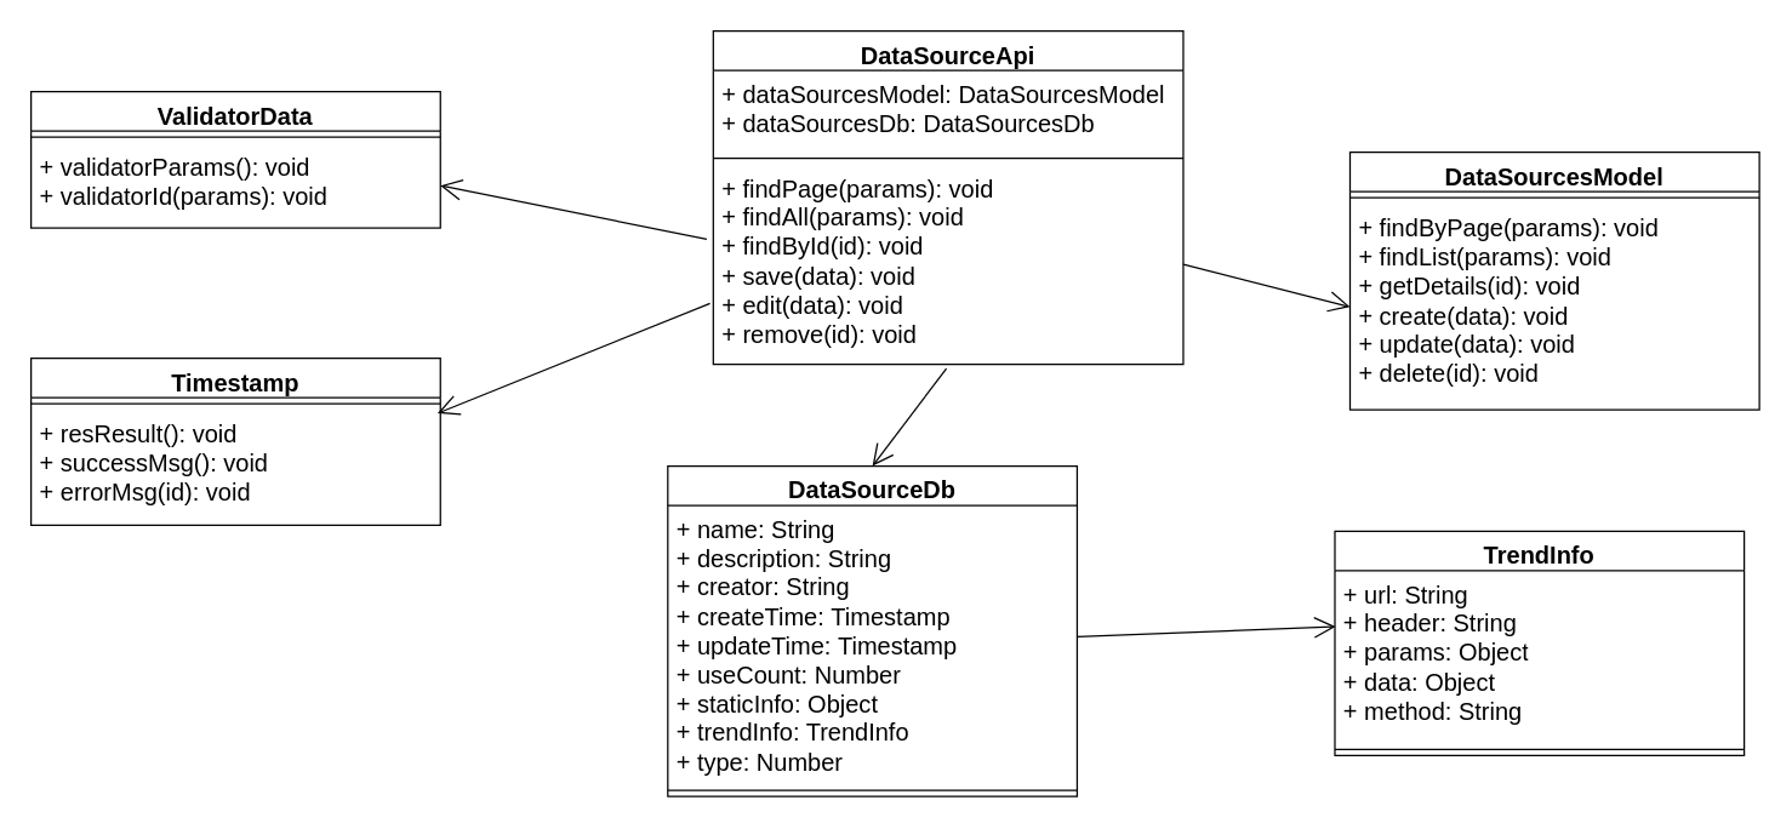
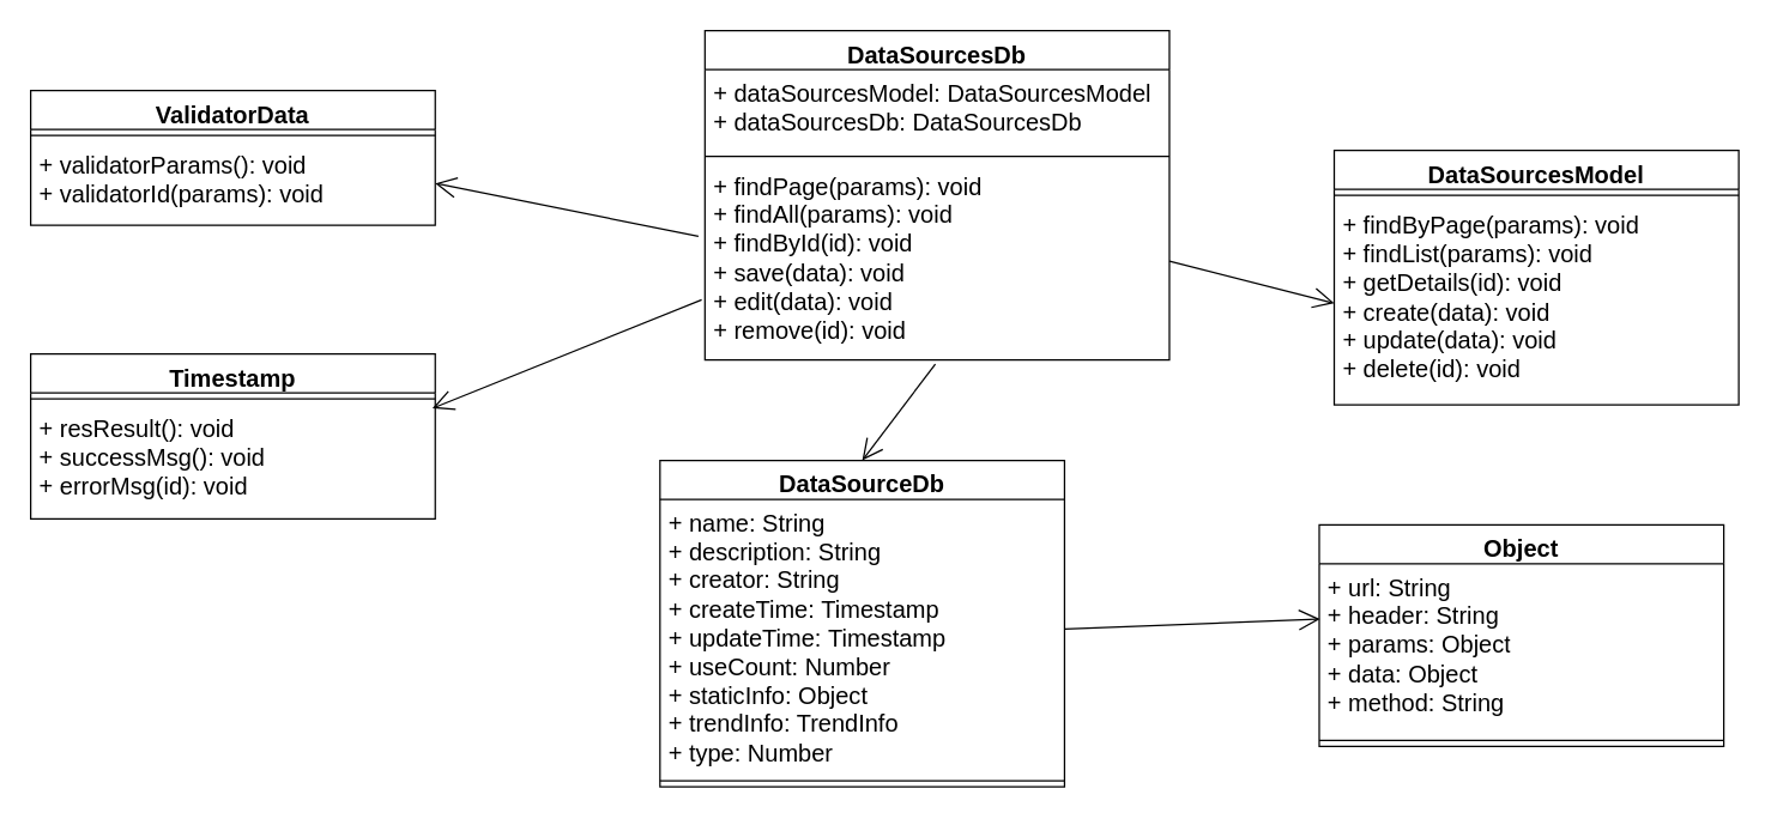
  <mxCell id="0" />
  <mxCell id="1" parent="0" />
- <mxCell id="2" value="DataSourceApi" style="swimlane;fontStyle=1;align=center;verticalAlign=top;childLayout=stackLayout;horizontal=1;startSize=26;horizontalStack=0;resizeParent=1;resizeParentMax=0;resizeLast=0;collapsible=1;marginBottom=0;whiteSpace=wrap;html=1;fontSize=16;" parent="1" vertex="1"><mxGeometry x="470" y="20" width="310" height="220" as="geometry" /></mxCell>
+ <mxCell id="2" value="DataSourcesDb" style="swimlane;fontStyle=1;align=center;verticalAlign=top;childLayout=stackLayout;horizontal=1;startSize=26;horizontalStack=0;resizeParent=1;resizeParentMax=0;resizeLast=0;collapsible=1;marginBottom=0;whiteSpace=wrap;html=1;fontSize=16;" parent="1" vertex="1"><mxGeometry x="470" y="20" width="310" height="220" as="geometry" /></mxCell>
  <mxCell id="3" value="+ dataSourcesModel: DataSourcesModel&lt;br style=&quot;font-size: 16px;&quot;&gt;+ dataSourcesDb: DataSourcesDb" style="text;strokeColor=none;fillColor=none;align=left;verticalAlign=top;spacingLeft=4;spacingRight=4;overflow=hidden;rotatable=0;points=[[0,0.5],[1,0.5]];portConstraint=eastwest;whiteSpace=wrap;html=1;fontSize=16;" parent="2" vertex="1"><mxGeometry y="26" width="310" height="54" as="geometry" /></mxCell>
  <mxCell id="4" value="" style="line;strokeWidth=1;fillColor=none;align=left;verticalAlign=middle;spacingTop=-1;spacingLeft=3;spacingRight=3;rotatable=0;labelPosition=right;points=[];portConstraint=eastwest;strokeColor=inherit;fontSize=16;" parent="2" vertex="1"><mxGeometry y="80" width="310" height="8" as="geometry" /></mxCell>
  <mxCell id="5" value="+ findPage(params): void&lt;br style=&quot;font-size: 16px;&quot;&gt;+ findAll(params): void&lt;br style=&quot;font-size: 16px;&quot;&gt;+ findById(id): void&lt;br style=&quot;font-size: 16px;&quot;&gt;+ save(data): void&lt;br style=&quot;font-size: 16px;&quot;&gt;+ edit(data): void&lt;br style=&quot;font-size: 16px;&quot;&gt;+ remove(id): void" style="text;strokeColor=none;fillColor=none;align=left;verticalAlign=top;spacingLeft=4;spacingRight=4;overflow=hidden;rotatable=0;points=[[0,0.5],[1,0.5]];portConstraint=eastwest;whiteSpace=wrap;html=1;fontSize=16;" parent="2" vertex="1"><mxGeometry y="88" width="310" height="132" as="geometry" /></mxCell>
  <mxCell id="6" value="DataSourcesModel" style="swimlane;fontStyle=1;align=center;verticalAlign=top;childLayout=stackLayout;horizontal=1;startSize=26;horizontalStack=0;resizeParent=1;resizeParentMax=0;resizeLast=0;collapsible=1;marginBottom=0;whiteSpace=wrap;html=1;fontSize=16;" parent="1" vertex="1"><mxGeometry x="890" y="100" width="270" height="170" as="geometry" /></mxCell>
  <mxCell id="7" value="" style="line;strokeWidth=1;fillColor=none;align=left;verticalAlign=middle;spacingTop=-1;spacingLeft=3;spacingRight=3;rotatable=0;labelPosition=right;points=[];portConstraint=eastwest;strokeColor=inherit;fontSize=16;" parent="6" vertex="1"><mxGeometry y="26" width="270" height="8" as="geometry" /></mxCell>
  <mxCell id="8" value="+ findByPage(params): void&lt;br style=&quot;font-size: 16px;&quot;&gt;+ findList(params): void&lt;br style=&quot;font-size: 16px;&quot;&gt;+ getDetails(id): void&lt;br style=&quot;font-size: 16px;&quot;&gt;+ create(data): void&lt;br style=&quot;font-size: 16px;&quot;&gt;+ update(data): void&lt;br style=&quot;font-size: 16px;&quot;&gt;+ delete(id): void" style="text;strokeColor=none;fillColor=none;align=left;verticalAlign=top;spacingLeft=4;spacingRight=4;overflow=hidden;rotatable=0;points=[[0,0.5],[1,0.5]];portConstraint=eastwest;whiteSpace=wrap;html=1;fontSize=16;" parent="6" vertex="1"><mxGeometry y="34" width="270" height="136" as="geometry" /></mxCell>
  <mxCell id="9" value="DataSourceDb" style="swimlane;fontStyle=1;align=center;verticalAlign=top;childLayout=stackLayout;horizontal=1;startSize=26;horizontalStack=0;resizeParent=1;resizeParentMax=0;resizeLast=0;collapsible=1;marginBottom=0;whiteSpace=wrap;html=1;fontSize=16;" parent="1" vertex="1"><mxGeometry x="440" y="307" width="270" height="218" as="geometry" /></mxCell>
  <mxCell id="10" value="+ name: String&lt;br style=&quot;font-size: 16px;&quot;&gt;+&amp;nbsp;description: String&lt;br style=&quot;font-size: 16px;&quot;&gt;+ creator: String&lt;br style=&quot;font-size: 16px;&quot;&gt;+&amp;nbsp;createTime:&amp;nbsp;Timestamp&lt;br style=&quot;font-size: 16px;&quot;&gt;+ updateTime:&amp;nbsp;Timestamp&lt;br style=&quot;font-size: 16px;&quot;&gt;+ useCount: Number&lt;br style=&quot;font-size: 16px;&quot;&gt;+ staticInfo: Object&lt;br style=&quot;font-size: 16px;&quot;&gt;+&amp;nbsp;trendInfo: TrendInfo&lt;br style=&quot;font-size: 16px;&quot;&gt;+ type:&amp;nbsp;Number" style="text;strokeColor=none;fillColor=none;align=left;verticalAlign=top;spacingLeft=4;spacingRight=4;overflow=hidden;rotatable=0;points=[[0,0.5],[1,0.5]];portConstraint=eastwest;whiteSpace=wrap;html=1;fontSize=16;" parent="9" vertex="1"><mxGeometry y="26" width="270" height="184" as="geometry" /></mxCell>
  <mxCell id="11" value="" style="line;strokeWidth=1;fillColor=none;align=left;verticalAlign=middle;spacingTop=-1;spacingLeft=3;spacingRight=3;rotatable=0;labelPosition=right;points=[];portConstraint=eastwest;strokeColor=inherit;fontSize=16;" parent="9" vertex="1"><mxGeometry y="210" width="270" height="8" as="geometry" /></mxCell>
  <mxCell id="12" value="" style="endArrow=open;endFill=1;endSize=12;html=1;rounded=0;exitX=1;exitY=0.5;exitDx=0;exitDy=0;entryX=0;entryY=0.5;entryDx=0;entryDy=0;fontSize=16;" parent="1" source="5" target="8" edge="1"><mxGeometry width="160" relative="1" as="geometry"><mxPoint x="680" y="190" as="sourcePoint" /><mxPoint x="840" y="190" as="targetPoint" /></mxGeometry></mxCell>
  <mxCell id="13" value="" style="endArrow=open;endFill=1;endSize=12;html=1;rounded=0;exitX=0.496;exitY=1.02;exitDx=0;exitDy=0;exitPerimeter=0;entryX=0.5;entryY=0;entryDx=0;entryDy=0;fontSize=16;" parent="1" source="5" target="9" edge="1"><mxGeometry width="160" relative="1" as="geometry"><mxPoint x="680" y="190" as="sourcePoint" /><mxPoint x="840" y="190" as="targetPoint" /></mxGeometry></mxCell>
- <mxCell id="14" value="TrendInfo" style="swimlane;fontStyle=1;align=center;verticalAlign=top;childLayout=stackLayout;horizontal=1;startSize=26;horizontalStack=0;resizeParent=1;resizeParentMax=0;resizeLast=0;collapsible=1;marginBottom=0;whiteSpace=wrap;html=1;fontSize=16;" parent="1" vertex="1"><mxGeometry x="880" y="350" width="270" height="148" as="geometry" /></mxCell>
+ <mxCell id="14" value="Object" style="swimlane;fontStyle=1;align=center;verticalAlign=top;childLayout=stackLayout;horizontal=1;startSize=26;horizontalStack=0;resizeParent=1;resizeParentMax=0;resizeLast=0;collapsible=1;marginBottom=0;whiteSpace=wrap;html=1;fontSize=16;" parent="1" vertex="1"><mxGeometry x="880" y="350" width="270" height="148" as="geometry" /></mxCell>
  <mxCell id="15" value="+ url: String&lt;br style=&quot;font-size: 16px;&quot;&gt;+ header: String&lt;br style=&quot;font-size: 16px;&quot;&gt;+ params: Object&lt;br style=&quot;font-size: 16px;&quot;&gt;+ data: Object&lt;br style=&quot;font-size: 16px;&quot;&gt;+&amp;nbsp;method: String" style="text;strokeColor=none;fillColor=none;align=left;verticalAlign=top;spacingLeft=4;spacingRight=4;overflow=hidden;rotatable=0;points=[[0,0.5],[1,0.5]];portConstraint=eastwest;whiteSpace=wrap;html=1;fontSize=16;" parent="14" vertex="1"><mxGeometry y="26" width="270" height="114" as="geometry" /></mxCell>
  <mxCell id="16" value="" style="line;strokeWidth=1;fillColor=none;align=left;verticalAlign=middle;spacingTop=-1;spacingLeft=3;spacingRight=3;rotatable=0;labelPosition=right;points=[];portConstraint=eastwest;strokeColor=inherit;fontSize=16;" parent="14" vertex="1"><mxGeometry y="140" width="270" height="8" as="geometry" /></mxCell>
  <mxCell id="17" value="" style="endArrow=open;endFill=1;endSize=12;html=1;rounded=0;entryX=0.002;entryY=0.325;entryDx=0;entryDy=0;entryPerimeter=0;fontSize=16;" parent="1" source="10" target="15" edge="1"><mxGeometry width="160" relative="1" as="geometry"><mxPoint x="614" y="202" as="sourcePoint" /><mxPoint x="585" y="317" as="targetPoint" /></mxGeometry></mxCell>
  <mxCell id="18" value="Timestamp" style="swimlane;fontStyle=1;align=center;verticalAlign=top;childLayout=stackLayout;horizontal=1;startSize=26;horizontalStack=0;resizeParent=1;resizeParentMax=0;resizeLast=0;collapsible=1;marginBottom=0;whiteSpace=wrap;html=1;fontSize=16;" parent="1" vertex="1"><mxGeometry x="20" y="236" width="270" height="110" as="geometry" /></mxCell>
  <mxCell id="19" value="" style="line;strokeWidth=1;fillColor=none;align=left;verticalAlign=middle;spacingTop=-1;spacingLeft=3;spacingRight=3;rotatable=0;labelPosition=right;points=[];portConstraint=eastwest;strokeColor=inherit;fontSize=16;" parent="18" vertex="1"><mxGeometry y="26" width="270" height="8" as="geometry" /></mxCell>
  <mxCell id="20" value="+ resResult(): void&lt;br style=&quot;font-size: 16px;&quot;&gt;+ successMsg(): void&lt;br style=&quot;font-size: 16px;&quot;&gt;+ errorMsg(id): void" style="text;strokeColor=none;fillColor=none;align=left;verticalAlign=top;spacingLeft=4;spacingRight=4;overflow=hidden;rotatable=0;points=[[0,0.5],[1,0.5]];portConstraint=eastwest;whiteSpace=wrap;html=1;fontSize=16;" parent="18" vertex="1"><mxGeometry y="34" width="270" height="76" as="geometry" /></mxCell>
  <mxCell id="21" value="ValidatorData" style="swimlane;fontStyle=1;align=center;verticalAlign=top;childLayout=stackLayout;horizontal=1;startSize=26;horizontalStack=0;resizeParent=1;resizeParentMax=0;resizeLast=0;collapsible=1;marginBottom=0;whiteSpace=wrap;html=1;fontSize=16;" parent="1" vertex="1"><mxGeometry x="20" y="60" width="270" height="90" as="geometry" /></mxCell>
  <mxCell id="22" value="" style="line;strokeWidth=1;fillColor=none;align=left;verticalAlign=middle;spacingTop=-1;spacingLeft=3;spacingRight=3;rotatable=0;labelPosition=right;points=[];portConstraint=eastwest;strokeColor=inherit;fontSize=16;" parent="21" vertex="1"><mxGeometry y="26" width="270" height="8" as="geometry" /></mxCell>
  <mxCell id="23" value="+ validatorParams(): void&lt;br style=&quot;font-size: 16px;&quot;&gt;+ validatorId(params): void&lt;br style=&quot;font-size: 16px;&quot;&gt;" style="text;strokeColor=none;fillColor=none;align=left;verticalAlign=top;spacingLeft=4;spacingRight=4;overflow=hidden;rotatable=0;points=[[0,0.5],[1,0.5]];portConstraint=eastwest;whiteSpace=wrap;html=1;fontSize=16;" parent="21" vertex="1"><mxGeometry y="34" width="270" height="56" as="geometry" /></mxCell>
  <mxCell id="24" value="" style="endArrow=open;endFill=1;endSize=12;html=1;rounded=0;entryX=1;entryY=0.5;entryDx=0;entryDy=0;exitX=-0.014;exitY=0.374;exitDx=0;exitDy=0;exitPerimeter=0;fontSize=16;" parent="1" source="5" target="23" edge="1"><mxGeometry width="160" relative="1" as="geometry"><mxPoint x="750" y="149" as="sourcePoint" /><mxPoint x="280" y="-40" as="targetPoint" /></mxGeometry></mxCell>
  <mxCell id="25" value="" style="endArrow=open;endFill=1;endSize=12;html=1;rounded=0;entryX=0.993;entryY=0.029;entryDx=0;entryDy=0;entryPerimeter=0;exitX=-0.007;exitY=0.695;exitDx=0;exitDy=0;exitPerimeter=0;fontSize=16;" parent="1" source="5" target="20" edge="1"><mxGeometry width="160" relative="1" as="geometry"><mxPoint x="548" y="30" as="sourcePoint" /><mxPoint x="320" y="200" as="targetPoint" /></mxGeometry></mxCell>
